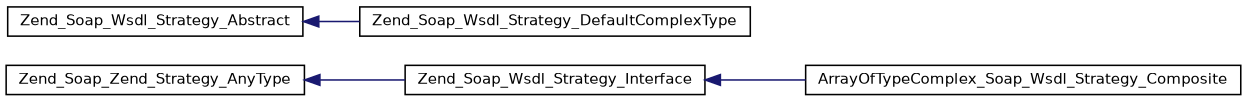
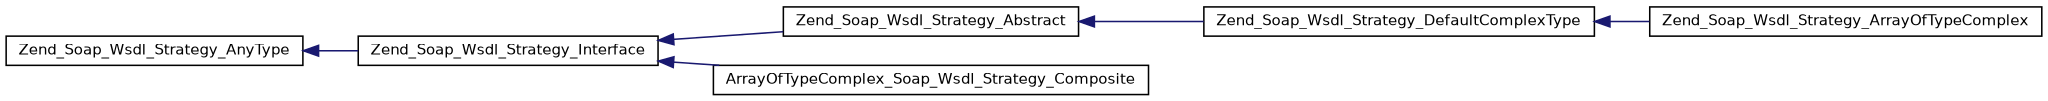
  digraph {
    rankdir=LR
    node [color=black fillcolor=white fontname=Helvetica fontsize=10 shape=record style=filled]
    edge [color=midnightblue dir=back fontname=Helvetica fontsize=10 labelfontname=Helvetica labelfontsize=10 style=solid]
    n1 [height=0.2 label=Zend_Soap_Wsdl_Strategy_Interface width=0.4]
    n2 [height=0.2 label=Zend_Soap_Wsdl_Strategy_Abstract width=0.4]
    n3 [height=0.2 label=ArrayOfTypeComplex_Soap_Wsdl_Strategy_Composite width=0.4]
    n4 [height=0.2 label=Zend_Soap_Wsdl_Strategy_DefaultComplexType width=0.4]
-   n5 [height=0.2 label=Zend_Soap_Zend_Strategy_AnyType width=0.4]
+   n5 [height=0.2 label=Zend_Soap_Wsdl_Strategy_AnyType width=0.4]
+   n6 [height=0.2 label=Zend_Soap_Wsdl_Strategy_ArrayOfTypeComplex width=0.4]
+   n1 -> n2
    n1 -> n3
    n2 -> n4
+   n4 -> n6
    n5 -> n1
  }
